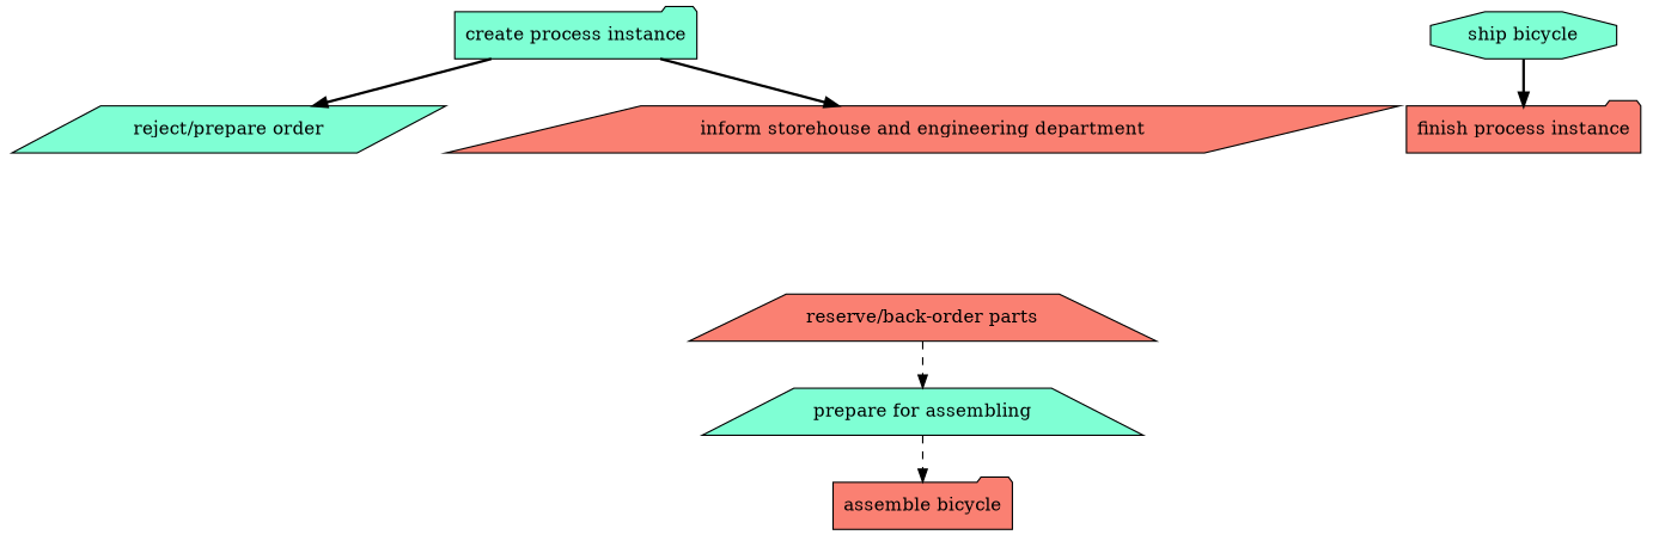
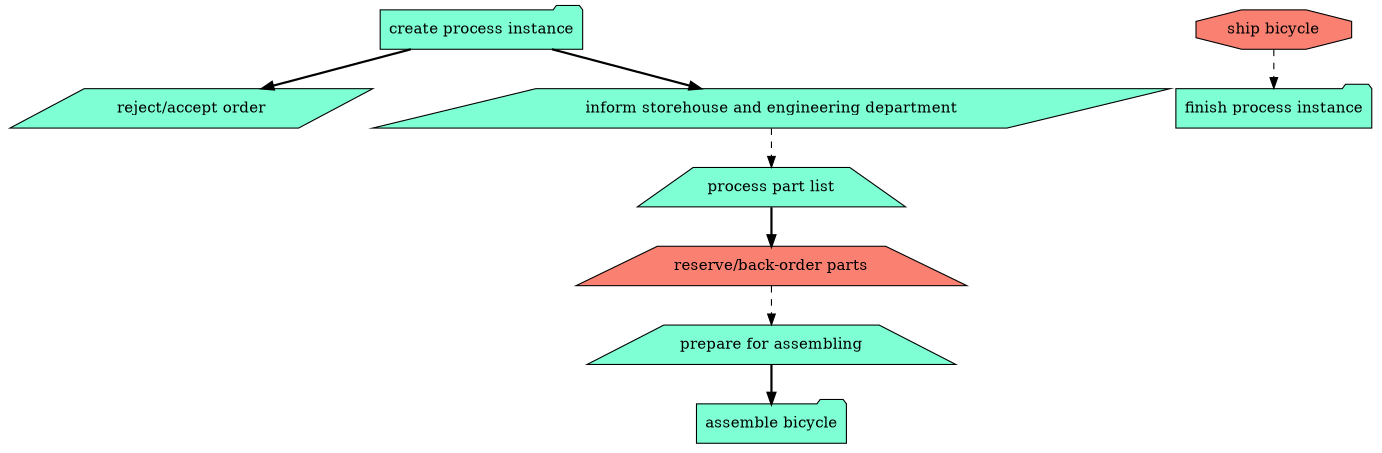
  strict digraph {
    node [fillcolor=aquamarine shape=folder style=filled]
    edge [attrs="{'type': 'flow', 'label': 'flow'}" style=bold]
    "create process instance" [attrs="{'type': 'Activity', 'label': 'create process instance'}"]
-   "reject/accept order" [attrs="{'type': 'Activity', 'label': 'reject/accept order'}" shape=parallelogram label="reject/prepare order"]
-   "inform storehouse and engineering department" [attrs="{'type': 'Activity', 'label': 'inform storehouse and engineering department'}" fillcolor=salmon shape=parallelogram]
+   "reject/accept order" [attrs="{'type': 'Activity', 'label': 'reject/accept order'}" shape=parallelogram]
+   "inform storehouse and engineering department" [attrs="{'type': 'Activity', 'label': 'inform storehouse and engineering department'}" shape=parallelogram]
+   "process part list" [attrs="{'type': 'Activity', 'label': 'process part list'}" shape=trapezium]
    "reserve/back-order parts" [attrs="{'type': 'Activity', 'label': 'reserve/back-order parts'}" fillcolor=salmon shape=trapezium]
    "prepare for assembling" [attrs="{'type': 'Activity', 'label': 'prepare for assembling'}" shape=trapezium]
-   "assemble bicycle" [attrs="{'type': 'Activity', 'label': 'assemble bicycle'}" fillcolor=salmon]
-   "ship bicycle" [attrs="{'type': 'Activity', 'label': 'ship bicycle'}" shape=octagon]
-   "finish process instance" [attrs="{'type': 'Activity', 'label': 'finish process instance'}" fillcolor=salmon]
+   "assemble bicycle" [attrs="{'type': 'Activity', 'label': 'assemble bicycle'}"]
+   "ship bicycle" [attrs="{'type': 'Activity', 'label': 'ship bicycle'}" fillcolor=salmon shape=octagon]
+   "finish process instance" [attrs="{'type': 'Activity', 'label': 'finish process instance'}"]
    "create process instance" -> "reject/accept order"
    "create process instance" -> "inform storehouse and engineering department"
+   "inform storehouse and engineering department" -> "process part list" [style=dashed]
+   "process part list" -> "reserve/back-order parts"
    "reserve/back-order parts" -> "prepare for assembling" [style=dashed]
-   "prepare for assembling" -> "assemble bicycle" [style=dashed]
-   "ship bicycle" -> "finish process instance"
+   "prepare for assembling" -> "assemble bicycle"
+   "ship bicycle" -> "finish process instance" [style=dashed]
  }
